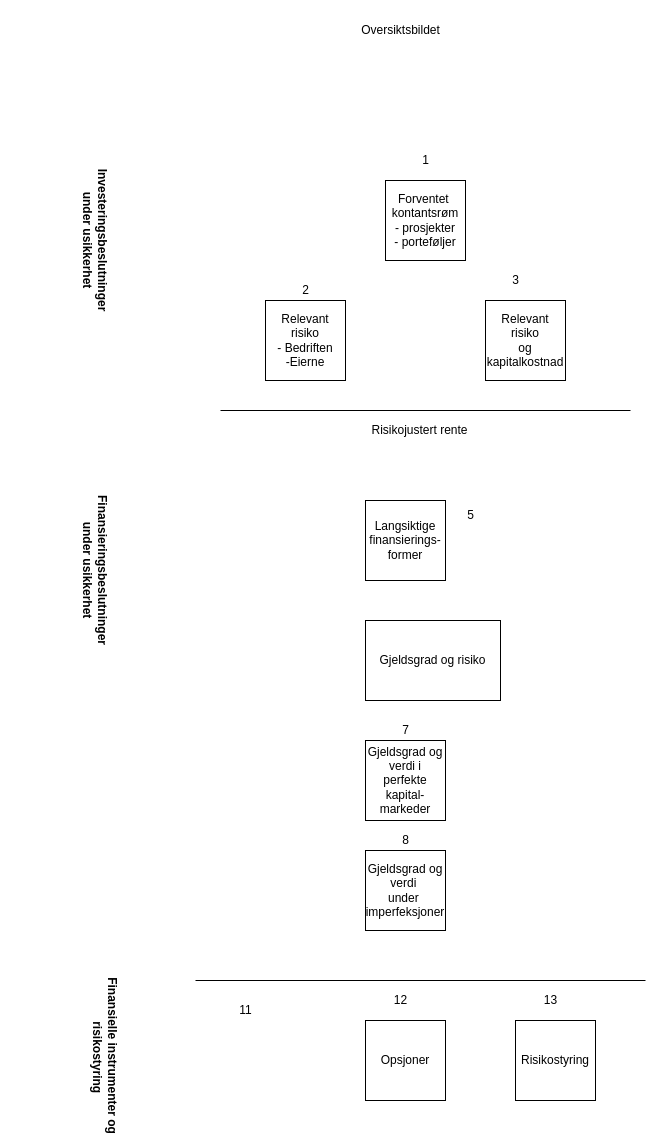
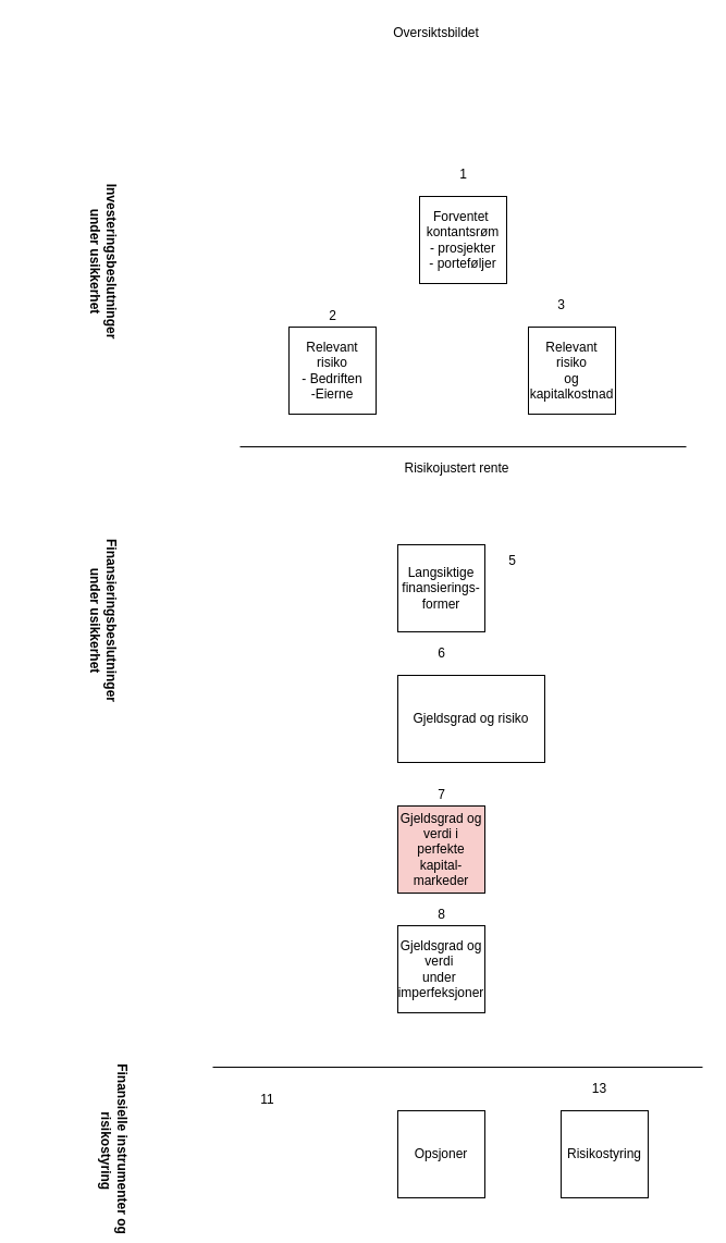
  <mxCell id="0" />
  <mxCell id="1" parent="0" />
  <mxCell id="2" value="Forventet&amp;nbsp;&lt;br&gt;kontantsrøm&lt;br&gt;- prosjekter&lt;br&gt;- porteføljer" style="whiteSpace=wrap;html=1;aspect=fixed;" parent="1" vertex="1"><mxGeometry x="385" y="180" width="80" height="80" as="geometry" /></mxCell>
  <mxCell id="3" value="Relevant risiko&lt;br&gt;- Bedriften&lt;br&gt;-Eierne" style="whiteSpace=wrap;html=1;aspect=fixed;" parent="1" vertex="1"><mxGeometry x="265" y="300" width="80" height="80" as="geometry" /></mxCell>
  <mxCell id="4" value="Relevant risiko&lt;br&gt;og kapitalkostnad" style="whiteSpace=wrap;html=1;aspect=fixed;" parent="1" vertex="1"><mxGeometry x="485" y="300" width="80" height="80" as="geometry" /></mxCell>
  <mxCell id="5" value="" style="endArrow=none;html=1;" parent="1" edge="1"><mxGeometry width="50" height="50" relative="1" as="geometry"><mxPoint x="220" y="410" as="sourcePoint" /><mxPoint x="630" y="410" as="targetPoint" /></mxGeometry></mxCell>
  <mxCell id="6" value="Langsiktige&lt;br&gt;finansierings-&lt;br&gt;former" style="whiteSpace=wrap;html=1;aspect=fixed;" parent="1" vertex="1"><mxGeometry x="365" y="500" width="80" height="80" as="geometry" /></mxCell>
  <mxCell id="7" value="Gjeldsgrad og risiko" style="whiteSpace=wrap;html=1;aspect=fixed;" parent="1" vertex="1"><mxGeometry x="365" y="620" width="135" height="80" as="geometry" /></mxCell>
- <mxCell id="8" value="Gjeldsgrad og&lt;br&gt;verdi i&lt;br&gt;perfekte&lt;br&gt;kapital-&lt;br&gt;markeder" style="whiteSpace=wrap;html=1;aspect=fixed;" parent="1" vertex="1"><mxGeometry x="365" y="740" width="80" height="80" as="geometry" /></mxCell>
+ <mxCell id="8" value="Gjeldsgrad og&lt;br&gt;verdi i&lt;br&gt;perfekte&lt;br&gt;kapital-&lt;br&gt;markeder" style="whiteSpace=wrap;html=1;aspect=fixed;fillColor=#f8cecc;" parent="1" vertex="1"><mxGeometry x="365" y="740" width="80" height="80" as="geometry" /></mxCell>
  <mxCell id="9" value="" style="endArrow=none;html=1;" parent="1" edge="1"><mxGeometry width="50" height="50" relative="1" as="geometry"><mxPoint x="195" y="980" as="sourcePoint" /><mxPoint x="645" y="980" as="targetPoint" /></mxGeometry></mxCell>
  <mxCell id="10" value="Opsjoner" style="whiteSpace=wrap;html=1;aspect=fixed;" parent="1" vertex="1"><mxGeometry x="365" y="1020" width="80" height="80" as="geometry" /></mxCell>
  <mxCell id="11" value="Risikostyring" style="whiteSpace=wrap;html=1;aspect=fixed;" parent="1" vertex="1"><mxGeometry x="515" y="1020" width="80" height="80" as="geometry" /></mxCell>
  <mxCell id="12" value="Investeringsbeslutninger under usikkerhet" style="text;html=1;strokeColor=none;fillColor=none;align=center;verticalAlign=middle;whiteSpace=wrap;rounded=0;rotation=90;fontStyle=1" parent="1" vertex="1"><mxGeometry x="75" y="230" width="40" height="20" as="geometry" /></mxCell>
  <mxCell id="13" value="Finansieringsbeslutninger&lt;br&gt;under usikkerhet" style="text;html=1;strokeColor=none;fillColor=none;align=center;verticalAlign=middle;whiteSpace=wrap;rounded=0;rotation=90;fontStyle=1" parent="1" vertex="1"><mxGeometry x="75" y="560" width="40" height="20" as="geometry" /></mxCell>
  <mxCell id="14" value="Finansielle instrumenter og&lt;br&gt;&amp;nbsp;risikostyring" style="text;html=1;align=center;verticalAlign=middle;resizable=0;points=[];autosize=1;strokeColor=none;rotation=90;fontStyle=1" parent="1" vertex="1"><mxGeometry x="20" y="1040" width="170" height="30" as="geometry" /></mxCell>
  <mxCell id="15" value="Oversiktsbildet" style="text;html=1;align=center;verticalAlign=middle;resizable=0;points=[];autosize=1;strokeColor=none;" parent="1" vertex="1"><mxGeometry x="355" y="20" width="90" height="20" as="geometry" /></mxCell>
  <mxCell id="16" value="1" style="text;html=1;align=center;verticalAlign=middle;resizable=0;points=[];autosize=1;strokeColor=none;" parent="1" vertex="1"><mxGeometry x="415" y="150" width="20" height="20" as="geometry" /></mxCell>
  <mxCell id="17" value="2" style="text;html=1;align=center;verticalAlign=middle;resizable=0;points=[];autosize=1;strokeColor=none;" parent="1" vertex="1"><mxGeometry x="295" y="280" width="20" height="20" as="geometry" /></mxCell>
  <mxCell id="18" value="3" style="text;html=1;align=center;verticalAlign=middle;resizable=0;points=[];autosize=1;strokeColor=none;" parent="1" vertex="1"><mxGeometry x="505" y="270" width="20" height="20" as="geometry" /></mxCell>
  <mxCell id="19" value="5" style="text;html=1;align=center;verticalAlign=middle;resizable=0;points=[];autosize=1;strokeColor=none;" parent="1" vertex="1"><mxGeometry x="460" y="505" width="20" height="20" as="geometry" /></mxCell>
+ <mxCell id="20" value="6" style="text;html=1;align=center;verticalAlign=middle;resizable=0;points=[];autosize=1;strokeColor=none;" parent="1" vertex="1"><mxGeometry x="395" y="590" width="20" height="20" as="geometry" /></mxCell>
  <mxCell id="21" value="7" style="text;html=1;align=center;verticalAlign=middle;resizable=0;points=[];autosize=1;strokeColor=none;" parent="1" vertex="1"><mxGeometry x="395" y="720" width="20" height="20" as="geometry" /></mxCell>
  <mxCell id="22" value="8" style="text;html=1;align=center;verticalAlign=middle;resizable=0;points=[];autosize=1;strokeColor=none;" parent="1" vertex="1"><mxGeometry x="395" y="830" width="20" height="20" as="geometry" /></mxCell>
  <mxCell id="23" value="11" style="text;html=1;align=center;verticalAlign=middle;resizable=0;points=[];autosize=1;strokeColor=none;" parent="1" vertex="1"><mxGeometry x="230" y="1000" width="30" height="20" as="geometry" /></mxCell>
- <mxCell id="24" value="12" style="text;html=1;align=center;verticalAlign=middle;resizable=0;points=[];autosize=1;strokeColor=none;" parent="1" vertex="1"><mxGeometry x="385" y="990" width="30" height="20" as="geometry" /></mxCell>
  <mxCell id="25" value="13" style="text;html=1;align=center;verticalAlign=middle;resizable=0;points=[];autosize=1;strokeColor=none;" parent="1" vertex="1"><mxGeometry x="535" y="990" width="30" height="20" as="geometry" /></mxCell>
  <mxCell id="26" value="Gjeldsgrad og&lt;br&gt;verdi&amp;nbsp;&lt;br&gt;under&amp;nbsp;&lt;br&gt;imperfeksjoner" style="whiteSpace=wrap;html=1;aspect=fixed;" parent="1" vertex="1"><mxGeometry x="365" y="850" width="80" height="80" as="geometry" /></mxCell>
  <mxCell id="27" value="Risikojustert rente" style="text;html=1;align=center;verticalAlign=middle;resizable=0;points=[];autosize=1;strokeColor=none;" vertex="1" parent="1"><mxGeometry x="364" y="420" width="110" height="20" as="geometry" /></mxCell>
